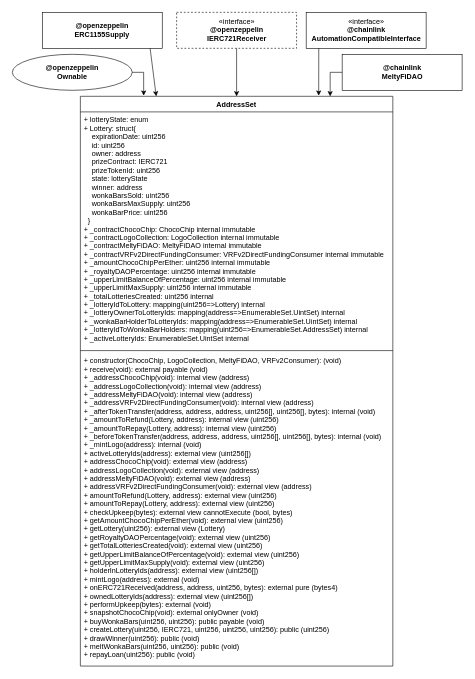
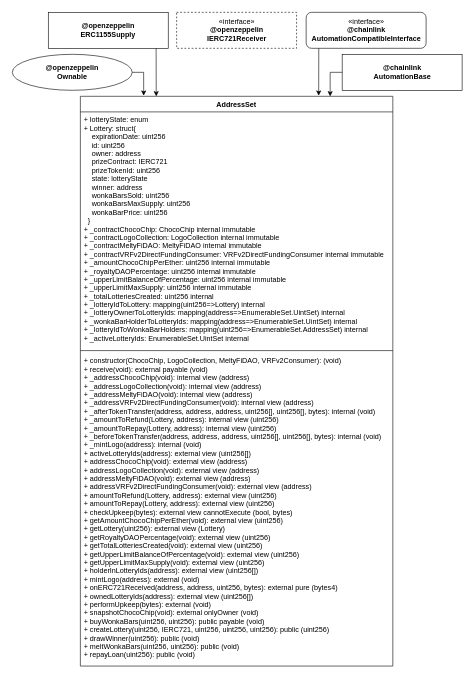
  <mxCell id="0" />
  <mxCell id="1" parent="0" />
  <mxCell id="2" value="AddressSet" style="swimlane;fontStyle=1;align=center;verticalAlign=top;childLayout=stackLayout;horizontal=1;startSize=26;horizontalStack=0;resizeParent=1;resizeParentMax=0;resizeLast=0;collapsible=1;marginBottom=0;" parent="1" vertex="1"><mxGeometry x="133.5" y="160" width="521" height="950" as="geometry"><mxRectangle x="159" y="139" width="110" height="30" as="alternateBounds" /></mxGeometry></mxCell>
  <mxCell id="3" value="+ lotteryState: enum&#10;+ Lottery: struct{&#10;    expirationDate: uint256&#10;    id: uint256&#10;    owner: address&#10;    prizeContract: IERC721&#10;    prizeTokenId: uint256&#10;    state: lotteryState&#10;    winner: address&#10;    wonkaBarsSold: uint256&#10;    wonkaBarsMaxSupply: uint256&#10;    wonkaBarPrice: uint256&#10;  }&#10;+ _contractChocoChip: ChocoChip internal immutable&#10;+ _contractLogoCollection: LogoCollection internal immutable &#10;+ _contractMeltyFiDAO: MeltyFiDAO internal immutable &#10;+ _contractVRFv2DirectFundingConsumer: VRFv2DirectFundingConsumer internal immutable &#10;+ _amountChocoChipPerEther: uint256 internal immutable &#10;+ _royaltyDAOPercentage: uint256 internal immutable &#10;+ _upperLimitBalanceOfPercentage: uint256 internal immutable &#10;+ _upperLimitMaxSupply: uint256 internal immutable &#10;+ _totalLotteriesCreated: uint256 internal &#10;+ _lotteryIdToLottery: mapping(uint256=&gt;Lottery) internal&#10;+ _lotteryOwnerToLotteryIds: mapping(address=&gt;EnumerableSet.UintSet) internal &#10;+ _wonkaBarHolderToLotteryIds: mapping(address=&gt;EnumerableSet.UintSet) internal&#10;+ _lotteryIdToWonkaBarHolders: mapping(uint256=&gt;EnumerableSet.AddressSet) internal&#10;+ _activeLotteryIds: EnumerableSet.UintSet internal " style="text;strokeColor=none;fillColor=none;align=left;verticalAlign=top;spacingLeft=4;spacingRight=4;overflow=hidden;rotatable=0;points=[[0,0.5],[1,0.5]];portConstraint=eastwest;" parent="2" vertex="1"><mxGeometry y="26" width="521" height="394" as="geometry" /></mxCell>
  <mxCell id="4" value="" style="line;strokeWidth=1;fillColor=none;align=left;verticalAlign=middle;spacingTop=-1;spacingLeft=3;spacingRight=3;rotatable=0;labelPosition=right;points=[];portConstraint=eastwest;strokeColor=inherit;" parent="2" vertex="1"><mxGeometry y="420" width="521" height="8" as="geometry" /></mxCell>
  <mxCell id="5" value="+ constructor(ChocoChip, LogoCollection, MeltyFiDAO, VRFv2Consumer): (void)&#10;+ receive(void): external payable (void)&#10;+ _addressChocoChip(void): internal view (address)&#10;+ _addressLogoCollection(void): internal view (address)&#10;+ _addressMeltyFiDAO(void): internal view (address)&#10;+ _addressVRFv2DirectFundingConsumer(void): internal view (address)&#10;+ _afterTokenTransfer(address, address, address, uint256[], uint256[], bytes): internal (void)&#10;+ _amountToRefund(Lottery, address): internal view (uint256)&#10;+ _amountToRepay(Lottery, address): internal view (uint256)&#10;+ _beforeTokenTransfer(address, address, address, uint256[], uint256[], bytes): internal (void)&#10;+ _mintLogo(address): internal (void)&#10;+ activeLotteryIds(address): external view (uint256[])&#10;+ addressChocoChip(void): external view (address)&#10;+ addressLogoCollection(void): external view (address)&#10;+ addressMeltyFiDAO(void): external view (address)&#10;+ addressVRFv2DirectFundingConsumer(void): external view (address)&#10;+ amountToRefund(Lottery, address): external view (uint256)&#10;+ amountToRepay(Lottery, address): external view (uint256)&#10;+ checkUpkeep(bytes): external view cannotExecute (bool, bytes)&#10;+ getAmountChocoChipPerEther(void): external view (uint256)&#10;+ getLottery(uint256): external view (Lottery)&#10;+ getRoyaltyDAOPercentage(void): external view (uint256)&#10;+ getTotalLotteriesCreated(void): external view (uint256)&#10;+ getUpperLimitBalanceOfPercentage(void): external view (uint256)&#10;+ getUpperLimitMaxSupply(void): external view (uint256)&#10;+ holderInLotteryIds(address): external view (uint256[])&#10;+ mintLogo(address): external (void)&#10;+ onERC721Received(address, address, uint256, bytes): external pure (bytes4)&#10;+ ownedLotteryIds(address): external view (uint256[])&#10;+ performUpkeep(bytes): external (void)&#10;+ snapshotChocoChip(void): external onlyOwner (void)&#10;+ buyWonkaBars(uint256, uint256): public payable (void)&#10;+ createLottery(uint256, IERC721, uint256, uint256, uint256): public (uint256) &#10;+ drawWinner(uint256): public (void)&#10;+ meltWonkaBars(uint256, uint256): public (void)&#10;+ repayLoan(uint256): public (void)&#10;" style="text;strokeColor=none;fillColor=none;align=left;verticalAlign=top;spacingLeft=4;spacingRight=4;overflow=hidden;rotatable=0;points=[[0,0.5],[1,0.5]];portConstraint=eastwest;" parent="2" vertex="1"><mxGeometry y="428" width="521" height="522" as="geometry" /></mxCell>
  <mxCell id="6" value="«interface»&lt;br&gt;&lt;b&gt;@openzeppelin&lt;br&gt;IERC721Receiver&lt;/b&gt;" style="html=1;fillColor=none;dashed=1;" parent="1" vertex="1"><mxGeometry x="294" y="20" width="200" height="60" as="geometry" /></mxCell>
- <mxCell id="7" value="&lt;b style=&quot;border-color: var(--border-color);&quot;&gt;@chainlink&lt;br style=&quot;border-color: var(--border-color);&quot;&gt;MeltyFiDAO&lt;/b&gt;" style="html=1;fillColor=none;" parent="1" vertex="1"><mxGeometry x="570" y="90" width="200" height="60" as="geometry" /></mxCell>
- <mxCell id="8" value="&lt;b style=&quot;border-color: var(--border-color);&quot;&gt;&lt;span style=&quot;font-weight: 400;&quot;&gt;«interface»&lt;/span&gt;&lt;br style=&quot;border-color: var(--border-color); font-weight: 400;&quot;&gt;@chainlink&lt;br style=&quot;border-color: var(--border-color);&quot;&gt;AutomationCompatibleInterface&lt;/b&gt;" style="html=1;fillColor=none;" parent="1" vertex="1"><mxGeometry x="510" y="20" width="200" height="60" as="geometry" /></mxCell>
+ <mxCell id="7" value="&lt;b style=&quot;border-color: var(--border-color);&quot;&gt;@chainlink&lt;br style=&quot;border-color: var(--border-color);&quot;&gt;AutomationBase&lt;/b&gt;" style="html=1;fillColor=none;" parent="1" vertex="1"><mxGeometry x="570" y="90" width="200" height="60" as="geometry" /></mxCell>
+ <mxCell id="8" value="&lt;b style=&quot;border-color: var(--border-color);&quot;&gt;&lt;span style=&quot;font-weight: 400;&quot;&gt;«interface»&lt;/span&gt;&lt;br style=&quot;border-color: var(--border-color); font-weight: 400;&quot;&gt;@chainlink&lt;br style=&quot;border-color: var(--border-color);&quot;&gt;AutomationCompatibleInterface&lt;/b&gt;" style="html=1;fillColor=none;rounded=1;" parent="1" vertex="1"><mxGeometry x="510" y="20" width="200" height="60" as="geometry" /></mxCell>
  <mxCell id="9" value="" style="endArrow=classic;html=1;rounded=0;entryX=0.157;entryY=-0.001;entryDx=0;entryDy=0;entryPerimeter=0;exitX=1;exitY=0.5;exitDx=0;exitDy=0;" parent="1" source="14" edge="1"><mxGeometry width="50" height="50" relative="1" as="geometry"><mxPoint x="220" y="125" as="sourcePoint" /><mxPoint x="239.07" y="158.97" as="targetPoint" /><Array as="points"><mxPoint x="239" y="120" /></Array></mxGeometry></mxCell>
  <mxCell id="10" value="" style="endArrow=classic;html=1;rounded=0;exitX=0.899;exitY=1;exitDx=0;exitDy=0;exitPerimeter=0;" parent="1" source="15" edge="1"><mxGeometry width="50" height="50" relative="1" as="geometry"><mxPoint x="259" y="89" as="sourcePoint" /><mxPoint x="260" y="160" as="targetPoint" /></mxGeometry></mxCell>
  <mxCell id="11" value="" style="endArrow=classic;html=1;rounded=0;exitX=0.105;exitY=1;exitDx=0;exitDy=0;entryX=0.237;entryY=-0.002;entryDx=0;entryDy=0;exitPerimeter=0;entryPerimeter=0;" parent="1" source="8" edge="1"><mxGeometry width="50" height="50" relative="1" as="geometry"><mxPoint x="530" y="90" as="sourcePoint" /><mxPoint x="530.87" y="158.94" as="targetPoint" /></mxGeometry></mxCell>
  <mxCell id="12" value="" style="endArrow=classic;html=1;rounded=0;exitX=0;exitY=0.5;exitDx=0;exitDy=0;" parent="1" edge="1"><mxGeometry width="50" height="50" relative="1" as="geometry"><mxPoint x="570" y="120" as="sourcePoint" /><mxPoint x="550" y="160" as="targetPoint" /><Array as="points"><mxPoint x="550" y="120" /></Array></mxGeometry></mxCell>
- <mxCell id="13" value="" style="endArrow=classic;html=1;rounded=0;exitX=0.5;exitY=1;exitDx=0;exitDy=0;entryX=0.5;entryY=0;entryDx=0;entryDy=0;" parent="1" source="6" target="2" edge="1"><mxGeometry width="50" height="50" relative="1" as="geometry"><mxPoint x="370" y="210" as="sourcePoint" /><mxPoint x="420" y="160" as="targetPoint" /></mxGeometry></mxCell>
  <mxCell id="14" value="&lt;b style=&quot;border-color: var(--border-color);&quot;&gt;@openzeppelin&lt;br style=&quot;border-color: var(--border-color);&quot;&gt;Ownable&lt;/b&gt;" style="ellipse;whiteSpace=wrap;html=1;fillColor=none;" parent="1" vertex="1"><mxGeometry x="20" y="90" width="200" height="60" as="geometry" /></mxCell>
- <mxCell id="15" value="&lt;b&gt;@openzeppelin&lt;br&gt;ERC1155Supply&lt;/b&gt;" style="rounded=0;whiteSpace=wrap;html=1;fillColor=none;" parent="1" vertex="1"><mxGeometry x="70" y="20" width="200" height="60" as="geometry" /></mxCell>
+ <mxCell id="15" value="&lt;b&gt;@openzeppelin&lt;br&gt;ERC1155Supply&lt;/b&gt;" style="rounded=0;whiteSpace=wrap;html=1;fillColor=none;" parent="1" vertex="1"><mxGeometry x="80" y="20" width="200" height="60" as="geometry" /></mxCell>
